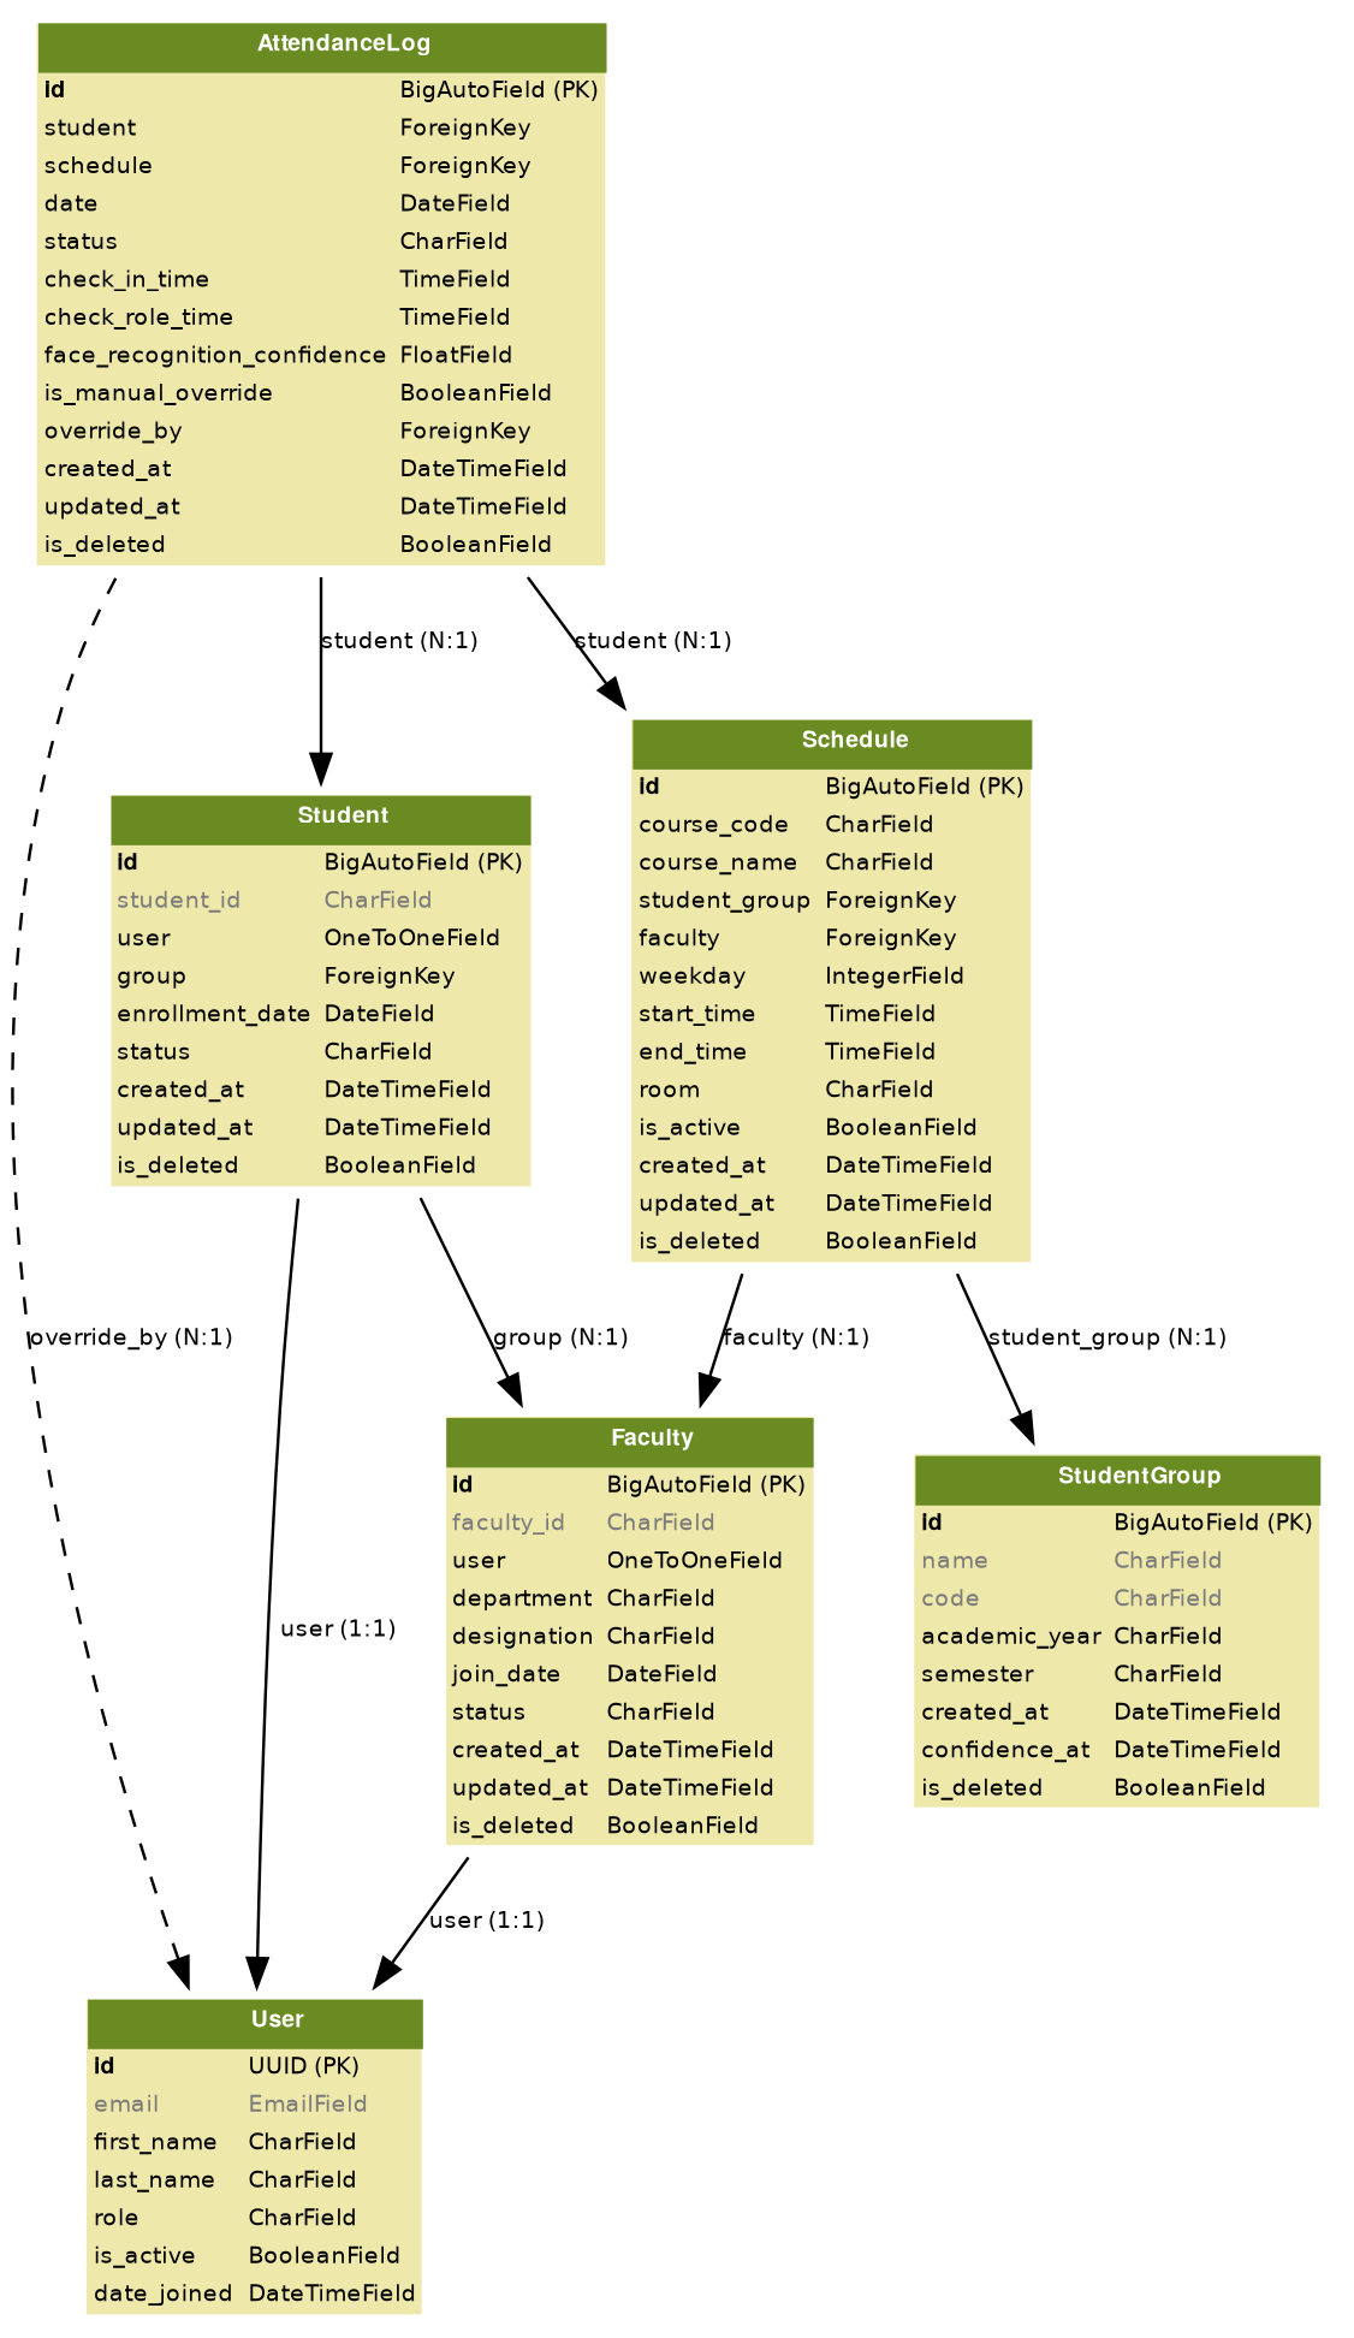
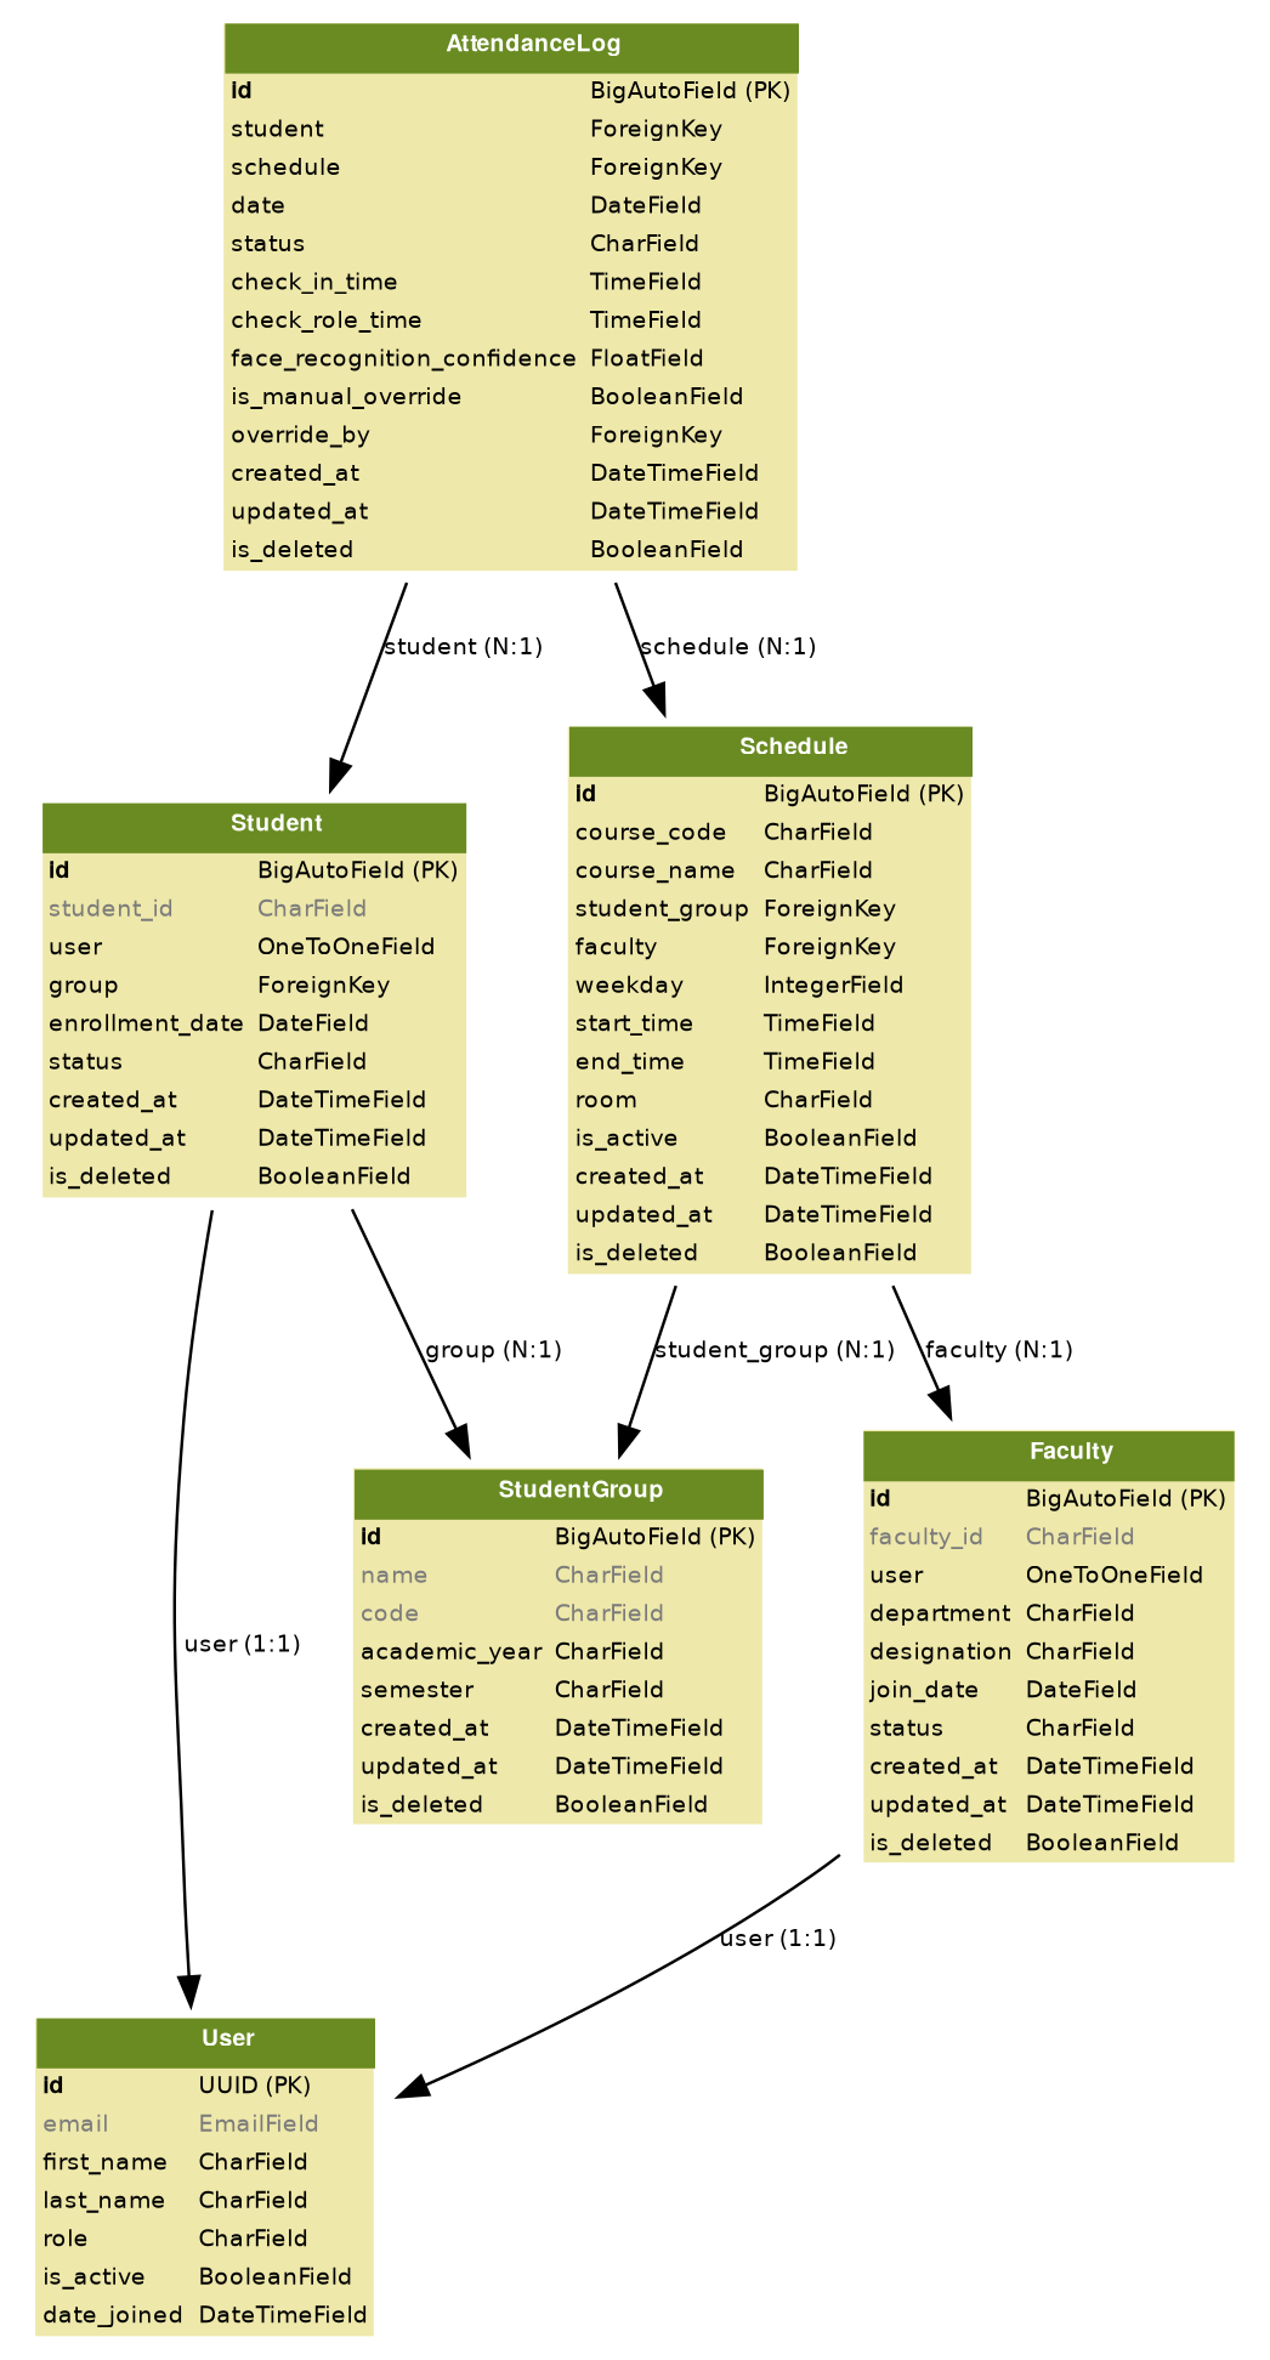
  digraph {
    fontname=Helvetica
    fontsize=8
    splines=true
    node [fontname=Helvetica fontsize=8 shape=plaintext]
    edge [fontname=Helvetica fontsize=8]
    n1 [label=<     <TABLE BGCOLOR="palegoldenrod" BORDER="0" CELLBORDER="0" CELLSPACING="0">       <TR><TD COLSPAN="2" CELLPADDING="4" ALIGN="CENTER" BGCOLOR="olivedrab4">       <FONT FACE="Helvetica Bold" COLOR="white">User</FONT></TD></TR>       <TR><TD ALIGN="LEFT" BORDER="0"><FONT FACE="Helvetica Bold">id</FONT></TD>       <TD ALIGN="LEFT">UUID (PK)</TD></TR>       <TR><TD ALIGN="LEFT" BORDER="0"><FONT COLOR="#7B7B7B">email</FONT></TD>       <TD ALIGN="LEFT"><FONT COLOR="#7B7B7B">EmailField</FONT></TD></TR>       <TR><TD ALIGN="LEFT" BORDER="0">first_name</TD>       <TD ALIGN="LEFT">CharField</TD></TR>       <TR><TD ALIGN="LEFT" BORDER="0">last_name</TD>       <TD ALIGN="LEFT">CharField</TD></TR>       <TR><TD ALIGN="LEFT" BORDER="0">role</TD>       <TD ALIGN="LEFT">CharField</TD></TR>       <TR><TD ALIGN="LEFT" BORDER="0">is_active</TD>       <TD ALIGN="LEFT">BooleanField</TD></TR>       <TR><TD ALIGN="LEFT" BORDER="0">date_joined</TD>       <TD ALIGN="LEFT">DateTimeField</TD></TR>     </TABLE>>]
-   n2 [label=<     <TABLE BGCOLOR="palegoldenrod" BORDER="0" CELLBORDER="0" CELLSPACING="0">       <TR><TD COLSPAN="2" CELLPADDING="4" ALIGN="CENTER" BGCOLOR="olivedrab4">       <FONT FACE="Helvetica Bold" COLOR="white">StudentGroup</FONT></TD></TR>       <TR><TD ALIGN="LEFT" BORDER="0"><FONT FACE="Helvetica Bold">id</FONT></TD>       <TD ALIGN="LEFT">BigAutoField (PK)</TD></TR>       <TR><TD ALIGN="LEFT" BORDER="0"><FONT COLOR="#7B7B7B">name</FONT></TD>       <TD ALIGN="LEFT"><FONT COLOR="#7B7B7B">CharField</FONT></TD></TR>       <TR><TD ALIGN="LEFT" BORDER="0"><FONT COLOR="#7B7B7B">code</FONT></TD>       <TD ALIGN="LEFT"><FONT COLOR="#7B7B7B">CharField</FONT></TD></TR>       <TR><TD ALIGN="LEFT" BORDER="0">academic_year</TD>       <TD ALIGN="LEFT">CharField</TD></TR>       <TR><TD ALIGN="LEFT" BORDER="0">semester</TD>       <TD ALIGN="LEFT">CharField</TD></TR>       <TR><TD ALIGN="LEFT" BORDER="0">created_at</TD>       <TD ALIGN="LEFT">DateTimeField</TD></TR>       <TR><TD ALIGN="LEFT" BORDER="0">confidence_at</TD>       <TD ALIGN="LEFT">DateTimeField</TD></TR>       <TR><TD ALIGN="LEFT" BORDER="0">is_deleted</TD>       <TD ALIGN="LEFT">BooleanField</TD></TR>     </TABLE>>]
+   n2 [label=<     <TABLE BGCOLOR="palegoldenrod" BORDER="0" CELLBORDER="0" CELLSPACING="0">       <TR><TD COLSPAN="2" CELLPADDING="4" ALIGN="CENTER" BGCOLOR="olivedrab4">       <FONT FACE="Helvetica Bold" COLOR="white">StudentGroup</FONT></TD></TR>       <TR><TD ALIGN="LEFT" BORDER="0"><FONT FACE="Helvetica Bold">id</FONT></TD>       <TD ALIGN="LEFT">BigAutoField (PK)</TD></TR>       <TR><TD ALIGN="LEFT" BORDER="0"><FONT COLOR="#7B7B7B">name</FONT></TD>       <TD ALIGN="LEFT"><FONT COLOR="#7B7B7B">CharField</FONT></TD></TR>       <TR><TD ALIGN="LEFT" BORDER="0"><FONT COLOR="#7B7B7B">code</FONT></TD>       <TD ALIGN="LEFT"><FONT COLOR="#7B7B7B">CharField</FONT></TD></TR>       <TR><TD ALIGN="LEFT" BORDER="0">academic_year</TD>       <TD ALIGN="LEFT">CharField</TD></TR>       <TR><TD ALIGN="LEFT" BORDER="0">semester</TD>       <TD ALIGN="LEFT">CharField</TD></TR>       <TR><TD ALIGN="LEFT" BORDER="0">created_at</TD>       <TD ALIGN="LEFT">DateTimeField</TD></TR>       <TR><TD ALIGN="LEFT" BORDER="0">updated_at</TD>       <TD ALIGN="LEFT">DateTimeField</TD></TR>       <TR><TD ALIGN="LEFT" BORDER="0">is_deleted</TD>       <TD ALIGN="LEFT">BooleanField</TD></TR>     </TABLE>>]
    n3 [label=<     <TABLE BGCOLOR="palegoldenrod" BORDER="0" CELLBORDER="0" CELLSPACING="0">       <TR><TD COLSPAN="2" CELLPADDING="4" ALIGN="CENTER" BGCOLOR="olivedrab4">       <FONT FACE="Helvetica Bold" COLOR="white">Student</FONT></TD></TR>       <TR><TD ALIGN="LEFT" BORDER="0"><FONT FACE="Helvetica Bold">id</FONT></TD>       <TD ALIGN="LEFT">BigAutoField (PK)</TD></TR>       <TR><TD ALIGN="LEFT" BORDER="0"><FONT COLOR="#7B7B7B">student_id</FONT></TD>       <TD ALIGN="LEFT"><FONT COLOR="#7B7B7B">CharField</FONT></TD></TR>       <TR><TD ALIGN="LEFT" BORDER="0">user</TD>       <TD ALIGN="LEFT">OneToOneField</TD></TR>       <TR><TD ALIGN="LEFT" BORDER="0">group</TD>       <TD ALIGN="LEFT">ForeignKey</TD></TR>       <TR><TD ALIGN="LEFT" BORDER="0">enrollment_date</TD>       <TD ALIGN="LEFT">DateField</TD></TR>       <TR><TD ALIGN="LEFT" BORDER="0">status</TD>       <TD ALIGN="LEFT">CharField</TD></TR>       <TR><TD ALIGN="LEFT" BORDER="0">created_at</TD>       <TD ALIGN="LEFT">DateTimeField</TD></TR>       <TR><TD ALIGN="LEFT" BORDER="0">updated_at</TD>       <TD ALIGN="LEFT">DateTimeField</TD></TR>       <TR><TD ALIGN="LEFT" BORDER="0">is_deleted</TD>       <TD ALIGN="LEFT">BooleanField</TD></TR>     </TABLE>>]
    n4 [label=<     <TABLE BGCOLOR="palegoldenrod" BORDER="0" CELLBORDER="0" CELLSPACING="0">       <TR><TD COLSPAN="2" CELLPADDING="4" ALIGN="CENTER" BGCOLOR="olivedrab4">       <FONT FACE="Helvetica Bold" COLOR="white">Faculty</FONT></TD></TR>       <TR><TD ALIGN="LEFT" BORDER="0"><FONT FACE="Helvetica Bold">id</FONT></TD>       <TD ALIGN="LEFT">BigAutoField (PK)</TD></TR>       <TR><TD ALIGN="LEFT" BORDER="0"><FONT COLOR="#7B7B7B">faculty_id</FONT></TD>       <TD ALIGN="LEFT"><FONT COLOR="#7B7B7B">CharField</FONT></TD></TR>       <TR><TD ALIGN="LEFT" BORDER="0">user</TD>       <TD ALIGN="LEFT">OneToOneField</TD></TR>       <TR><TD ALIGN="LEFT" BORDER="0">department</TD>       <TD ALIGN="LEFT">CharField</TD></TR>       <TR><TD ALIGN="LEFT" BORDER="0">designation</TD>       <TD ALIGN="LEFT">CharField</TD></TR>       <TR><TD ALIGN="LEFT" BORDER="0">join_date</TD>       <TD ALIGN="LEFT">DateField</TD></TR>       <TR><TD ALIGN="LEFT" BORDER="0">status</TD>       <TD ALIGN="LEFT">CharField</TD></TR>       <TR><TD ALIGN="LEFT" BORDER="0">created_at</TD>       <TD ALIGN="LEFT">DateTimeField</TD></TR>       <TR><TD ALIGN="LEFT" BORDER="0">updated_at</TD>       <TD ALIGN="LEFT">DateTimeField</TD></TR>       <TR><TD ALIGN="LEFT" BORDER="0">is_deleted</TD>       <TD ALIGN="LEFT">BooleanField</TD></TR>     </TABLE>>]
    n5 [label=<     <TABLE BGCOLOR="palegoldenrod" BORDER="0" CELLBORDER="0" CELLSPACING="0">       <TR><TD COLSPAN="2" CELLPADDING="4" ALIGN="CENTER" BGCOLOR="olivedrab4">       <FONT FACE="Helvetica Bold" COLOR="white">Schedule</FONT></TD></TR>       <TR><TD ALIGN="LEFT" BORDER="0"><FONT FACE="Helvetica Bold">id</FONT></TD>       <TD ALIGN="LEFT">BigAutoField (PK)</TD></TR>       <TR><TD ALIGN="LEFT" BORDER="0">course_code</TD>       <TD ALIGN="LEFT">CharField</TD></TR>       <TR><TD ALIGN="LEFT" BORDER="0">course_name</TD>       <TD ALIGN="LEFT">CharField</TD></TR>       <TR><TD ALIGN="LEFT" BORDER="0">student_group</TD>       <TD ALIGN="LEFT">ForeignKey</TD></TR>       <TR><TD ALIGN="LEFT" BORDER="0">faculty</TD>       <TD ALIGN="LEFT">ForeignKey</TD></TR>       <TR><TD ALIGN="LEFT" BORDER="0">weekday</TD>       <TD ALIGN="LEFT">IntegerField</TD></TR>       <TR><TD ALIGN="LEFT" BORDER="0">start_time</TD>       <TD ALIGN="LEFT">TimeField</TD></TR>       <TR><TD ALIGN="LEFT" BORDER="0">end_time</TD>       <TD ALIGN="LEFT">TimeField</TD></TR>       <TR><TD ALIGN="LEFT" BORDER="0">room</TD>       <TD ALIGN="LEFT">CharField</TD></TR>       <TR><TD ALIGN="LEFT" BORDER="0">is_active</TD>       <TD ALIGN="LEFT">BooleanField</TD></TR>       <TR><TD ALIGN="LEFT" BORDER="0">created_at</TD>       <TD ALIGN="LEFT">DateTimeField</TD></TR>       <TR><TD ALIGN="LEFT" BORDER="0">updated_at</TD>       <TD ALIGN="LEFT">DateTimeField</TD></TR>       <TR><TD ALIGN="LEFT" BORDER="0">is_deleted</TD>       <TD ALIGN="LEFT">BooleanField</TD></TR>     </TABLE>>]
    n6 [label=<     <TABLE BGCOLOR="palegoldenrod" BORDER="0" CELLBORDER="0" CELLSPACING="0">       <TR><TD COLSPAN="2" CELLPADDING="4" ALIGN="CENTER" BGCOLOR="olivedrab4">       <FONT FACE="Helvetica Bold" COLOR="white">AttendanceLog</FONT></TD></TR>       <TR><TD ALIGN="LEFT" BORDER="0"><FONT FACE="Helvetica Bold">id</FONT></TD>       <TD ALIGN="LEFT">BigAutoField (PK)</TD></TR>       <TR><TD ALIGN="LEFT" BORDER="0">student</TD>       <TD ALIGN="LEFT">ForeignKey</TD></TR>       <TR><TD ALIGN="LEFT" BORDER="0">schedule</TD>       <TD ALIGN="LEFT">ForeignKey</TD></TR>       <TR><TD ALIGN="LEFT" BORDER="0">date</TD>       <TD ALIGN="LEFT">DateField</TD></TR>       <TR><TD ALIGN="LEFT" BORDER="0">status</TD>       <TD ALIGN="LEFT">CharField</TD></TR>       <TR><TD ALIGN="LEFT" BORDER="0">check_in_time</TD>       <TD ALIGN="LEFT">TimeField</TD></TR>       <TR><TD ALIGN="LEFT" BORDER="0">check_role_time</TD>       <TD ALIGN="LEFT">TimeField</TD></TR>       <TR><TD ALIGN="LEFT" BORDER="0">face_recognition_confidence</TD>       <TD ALIGN="LEFT">FloatField</TD></TR>       <TR><TD ALIGN="LEFT" BORDER="0">is_manual_override</TD>       <TD ALIGN="LEFT">BooleanField</TD></TR>       <TR><TD ALIGN="LEFT" BORDER="0">override_by</TD>       <TD ALIGN="LEFT">ForeignKey</TD></TR>       <TR><TD ALIGN="LEFT" BORDER="0">created_at</TD>       <TD ALIGN="LEFT">DateTimeField</TD></TR>       <TR><TD ALIGN="LEFT" BORDER="0">updated_at</TD>       <TD ALIGN="LEFT">DateTimeField</TD></TR>       <TR><TD ALIGN="LEFT" BORDER="0">is_deleted</TD>       <TD ALIGN="LEFT">BooleanField</TD></TR>     </TABLE>>]
    n3 -> n1 [label="user (1:1)"]
-   n3 -> n4 [label="group (N:1)"]
+   n3 -> n2 [label="group (N:1)"]
    n4 -> n1 [label="user (1:1)"]
    n5 -> n2 [label="student_group (N:1)"]
    n5 -> n4 [label="faculty (N:1)"]
-   n6 -> n1 [label="override_by (N:1)" style=dashed]
    n6 -> n3 [label="student (N:1)"]
-   n6 -> n5 [label="student (N:1)"]
+   n6 -> n5 [label="schedule (N:1)"]
  }
